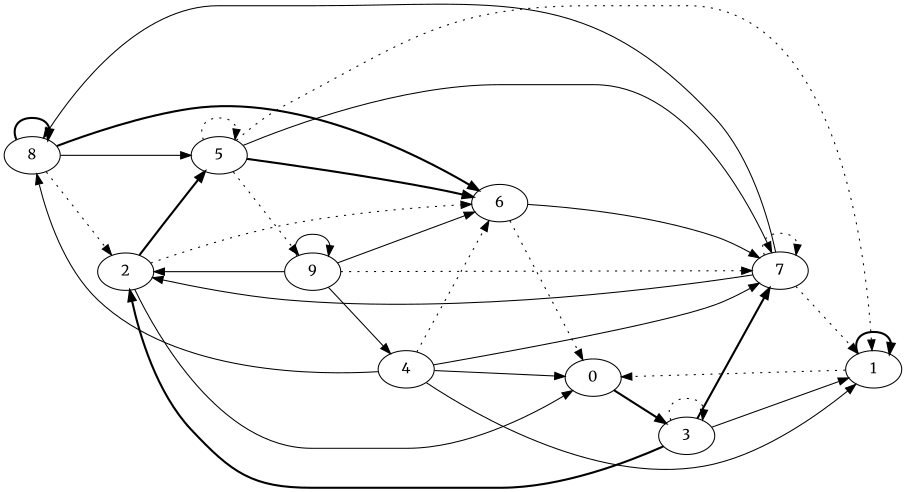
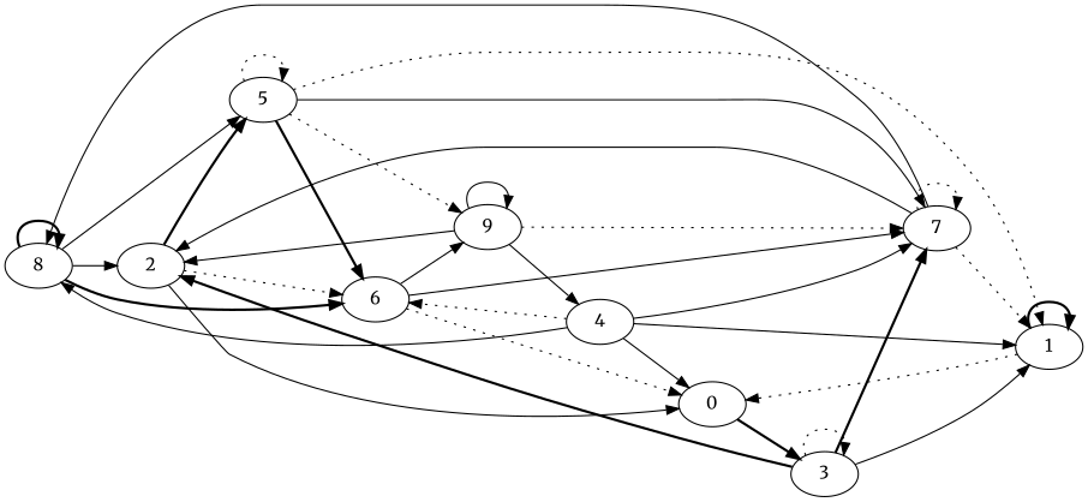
  digraph {
    fontname=Merriweather
    rankdir=LR
    node [fontname=Merriweather]
    edge [fontname=Merriweather style=solid]
    8
    2
    6
    5
    0
    7
    1
    9
    3
    4
    8 -> 8 [style=bold]
-   8 -> 2 [style=dotted]
+   8 -> 2
    8 -> 6 [style=bold]
    8 -> 5
    2 -> 6 [style=dotted]
    2 -> 5 [style=bold]
    2 -> 0
    6 -> 0 [style=dotted]
    6 -> 7
    5 -> 6 [style=bold]
    5 -> 5 [style=dotted]
    5 -> 7
    5 -> 1 [style=dotted]
    5 -> 9 [style=dotted]
    0 -> 3 [style=bold]
    7 -> 8
    7 -> 2
    7 -> 7 [style=dotted]
    7 -> 1 [style=dotted]
    1 -> 0 [style=dotted]
    1 -> 1 [style=bold]
    9 -> 2
-   9 -> 6
+   6 -> 9
    9 -> 7 [style=dotted]
    9 -> 9
    9 -> 4
    3 -> 2 [style=bold]
    3 -> 7 [style=bold]
    3 -> 1
    3 -> 3 [style=dotted]
    4 -> 8
    4 -> 6 [style=dotted]
    4 -> 0
    4 -> 7
    4 -> 1
  }
